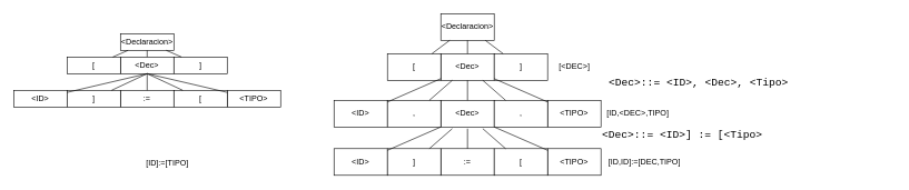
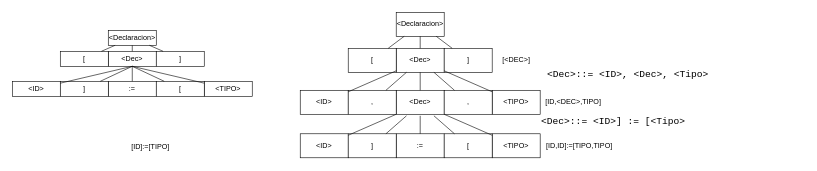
  <mxCell id="0" />
  <mxCell id="1" parent="0" />
  <mxCell id="2" value="&amp;lt;Declaracion&amp;gt;&lt;br&gt;" style="rounded=0;whiteSpace=wrap;html=1;" vertex="1" parent="1"><mxGeometry x="180" y="50" width="80" height="25" as="geometry" /></mxCell>
  <mxCell id="3" value="&amp;lt;Dec&amp;gt;" style="rounded=0;whiteSpace=wrap;html=1;" vertex="1" parent="1"><mxGeometry x="180" y="85" width="80" height="25" as="geometry" /></mxCell>
  <mxCell id="4" value="[" style="rounded=0;whiteSpace=wrap;html=1;" vertex="1" parent="1"><mxGeometry x="100" y="85" width="80" height="25" as="geometry" /></mxCell>
  <mxCell id="5" value="]" style="rounded=0;whiteSpace=wrap;html=1;" vertex="1" parent="1"><mxGeometry x="260" y="85" width="80" height="25" as="geometry" /></mxCell>
  <mxCell id="6" value=":=" style="rounded=0;whiteSpace=wrap;html=1;" vertex="1" parent="1"><mxGeometry x="180" y="135" width="80" height="25" as="geometry" /></mxCell>
  <mxCell id="7" value="&amp;lt;ID&amp;gt;" style="rounded=0;whiteSpace=wrap;html=1;" vertex="1" parent="1"><mxGeometry y="135" width="80" height="25" as="geometry" x="20" /></mxCell>
  <mxCell id="8" value="&amp;lt;TIPO&amp;gt;" style="rounded=0;whiteSpace=wrap;html=1;" vertex="1" parent="1"><mxGeometry x="340" y="135" width="80" height="25" as="geometry" /></mxCell>
  <mxCell id="9" value="]" style="rounded=0;whiteSpace=wrap;html=1;" vertex="1" parent="1"><mxGeometry x="100" y="135" width="80" height="25" as="geometry" /></mxCell>
  <mxCell id="10" value="[" style="rounded=0;whiteSpace=wrap;html=1;" vertex="1" parent="1"><mxGeometry x="260" y="135" width="80" height="25" as="geometry" /></mxCell>
  <mxCell id="11" value="" style="endArrow=none;html=1;" edge="1" parent="1" source="4" target="2"><mxGeometry width="50" height="50" relative="1" as="geometry"><mxPoint x="50" y="105" as="sourcePoint" /><mxPoint x="100" y="55" as="targetPoint" /></mxGeometry></mxCell>
  <mxCell id="12" value="" style="endArrow=none;html=1;" edge="1" parent="1" source="3" target="2"><mxGeometry width="50" height="50" relative="1" as="geometry"><mxPoint x="50" y="105" as="sourcePoint" /><mxPoint x="100" y="55" as="targetPoint" /></mxGeometry></mxCell>
  <mxCell id="13" value="" style="endArrow=none;html=1;" edge="1" parent="1" source="5" target="2"><mxGeometry width="50" height="50" relative="1" as="geometry"><mxPoint x="50" y="105" as="sourcePoint" /><mxPoint x="100" y="55" as="targetPoint" /></mxGeometry></mxCell>
  <mxCell id="14" value="" style="endArrow=none;html=1;entryX=0.5;entryY=1;entryDx=0;entryDy=0;" edge="1" parent="1" source="7" target="3"><mxGeometry width="50" height="50" relative="1" as="geometry"><mxPoint x="278" y="85" as="sourcePoint" /><mxPoint x="262" y="75" as="targetPoint" /></mxGeometry></mxCell>
  <mxCell id="15" value="" style="endArrow=none;html=1;entryX=0.5;entryY=1;entryDx=0;entryDy=0;" edge="1" parent="1" source="9" target="3"><mxGeometry width="50" height="50" relative="1" as="geometry"><mxPoint x="278" y="85" as="sourcePoint" /><mxPoint x="262" y="75" as="targetPoint" /></mxGeometry></mxCell>
  <mxCell id="16" value="" style="endArrow=none;html=1;" edge="1" parent="1" source="6" target="3"><mxGeometry width="50" height="50" relative="1" as="geometry"><mxPoint x="278" y="85" as="sourcePoint" /><mxPoint x="262" y="75" as="targetPoint" /></mxGeometry></mxCell>
  <mxCell id="17" value="" style="endArrow=none;html=1;entryX=0.5;entryY=1;entryDx=0;entryDy=0;" edge="1" parent="1" source="10" target="3"><mxGeometry width="50" height="50" relative="1" as="geometry"><mxPoint x="278" y="85" as="sourcePoint" /><mxPoint x="262" y="75" as="targetPoint" /></mxGeometry></mxCell>
  <mxCell id="18" value="" style="endArrow=none;html=1;entryX=0.5;entryY=1;entryDx=0;entryDy=0;" edge="1" parent="1" source="8" target="3"><mxGeometry width="50" height="50" relative="1" as="geometry"><mxPoint x="278" y="85" as="sourcePoint" /><mxPoint x="262" y="75" as="targetPoint" /></mxGeometry></mxCell>
  <mxCell id="19" value="[ID]:=[TIPO]" style="text;html=1;align=center;verticalAlign=middle;resizable=0;points=[];autosize=1;" vertex="1" parent="1"><mxGeometry x="210" y="235" width="80" height="20" as="geometry" /></mxCell>
  <mxCell id="20" value="&amp;lt;Declaracion&amp;gt;&lt;br&gt;" style="rounded=0;whiteSpace=wrap;html=1;" vertex="1" parent="1"><mxGeometry x="660" y="20" width="80" height="40" as="geometry" /></mxCell>
  <mxCell id="21" value="&amp;lt;Dec&amp;gt;" style="rounded=0;whiteSpace=wrap;html=1;" vertex="1" parent="1"><mxGeometry x="660" y="80" width="80" height="40" as="geometry" /></mxCell>
  <mxCell id="22" value="[" style="rounded=0;whiteSpace=wrap;html=1;" vertex="1" parent="1"><mxGeometry x="580" y="80" width="80" height="40" as="geometry" /></mxCell>
  <mxCell id="23" value="]" style="rounded=0;whiteSpace=wrap;html=1;" vertex="1" parent="1"><mxGeometry x="740" y="80" width="80" height="40" as="geometry" /></mxCell>
  <mxCell id="24" value="&amp;lt;Dec&amp;gt;" style="rounded=0;whiteSpace=wrap;html=1;" vertex="1" parent="1"><mxGeometry x="660" y="150" width="80" height="40" as="geometry" /></mxCell>
  <mxCell id="25" value="&amp;lt;ID&amp;gt;" style="rounded=0;whiteSpace=wrap;html=1;" vertex="1" parent="1"><mxGeometry x="500" y="150" width="80" height="40" as="geometry" /></mxCell>
  <mxCell id="26" value="&amp;lt;TIPO&amp;gt;" style="rounded=0;whiteSpace=wrap;html=1;" vertex="1" parent="1"><mxGeometry x="820" y="150" width="80" height="40" as="geometry" /></mxCell>
  <mxCell id="27" value="," style="rounded=0;whiteSpace=wrap;html=1;" vertex="1" parent="1"><mxGeometry x="580" y="150" width="80" height="40" as="geometry" /></mxCell>
  <mxCell id="28" value="," style="rounded=0;whiteSpace=wrap;html=1;" vertex="1" parent="1"><mxGeometry x="740" y="150" width="80" height="40" as="geometry" /></mxCell>
  <mxCell id="29" value="" style="endArrow=none;html=1;" edge="1" source="22" target="20" parent="1"><mxGeometry width="50" height="50" relative="1" as="geometry"><mxPoint x="530" y="100" as="sourcePoint" /><mxPoint x="580" y="50" as="targetPoint" /></mxGeometry></mxCell>
  <mxCell id="30" value="" style="endArrow=none;html=1;" edge="1" source="21" target="20" parent="1"><mxGeometry width="50" height="50" relative="1" as="geometry"><mxPoint x="530" y="100" as="sourcePoint" /><mxPoint x="580" y="50" as="targetPoint" /></mxGeometry></mxCell>
  <mxCell id="31" value="" style="endArrow=none;html=1;" edge="1" source="23" target="20" parent="1"><mxGeometry width="50" height="50" relative="1" as="geometry"><mxPoint x="530" y="100" as="sourcePoint" /><mxPoint x="580" y="50" as="targetPoint" /></mxGeometry></mxCell>
  <mxCell id="32" value="" style="endArrow=none;html=1;" edge="1" source="25" target="21" parent="1"><mxGeometry width="50" height="50" relative="1" as="geometry"><mxPoint x="758" y="80" as="sourcePoint" /><mxPoint x="742" y="70" as="targetPoint" /></mxGeometry></mxCell>
  <mxCell id="33" value="" style="endArrow=none;html=1;" edge="1" source="27" target="21" parent="1"><mxGeometry width="50" height="50" relative="1" as="geometry"><mxPoint x="758" y="80" as="sourcePoint" /><mxPoint x="742" y="70" as="targetPoint" /></mxGeometry></mxCell>
  <mxCell id="34" value="" style="endArrow=none;html=1;" edge="1" source="24" target="21" parent="1"><mxGeometry width="50" height="50" relative="1" as="geometry"><mxPoint x="758" y="80" as="sourcePoint" /><mxPoint x="742" y="70" as="targetPoint" /></mxGeometry></mxCell>
  <mxCell id="35" value="" style="endArrow=none;html=1;" edge="1" source="28" target="21" parent="1"><mxGeometry width="50" height="50" relative="1" as="geometry"><mxPoint x="758" y="80" as="sourcePoint" /><mxPoint x="742" y="70" as="targetPoint" /></mxGeometry></mxCell>
  <mxCell id="36" value="" style="endArrow=none;html=1;" edge="1" source="26" target="21" parent="1"><mxGeometry width="50" height="50" relative="1" as="geometry"><mxPoint x="758" y="80" as="sourcePoint" /><mxPoint x="742" y="70" as="targetPoint" /></mxGeometry></mxCell>
  <mxCell id="37" value="&lt;p style=&quot;margin-bottom: 0cm ; line-height: 100%&quot;&gt;&lt;br&gt;&lt;font face=&quot;Courier New, monospace&quot;&gt;&lt;font size=&quot;3&quot; style=&quot;font-size: 12pt&quot;&gt;&lt;span lang=&quot;es-ES&quot;&gt;&amp;lt;Dec&amp;gt;::= &amp;lt;ID&amp;gt;] := [&amp;lt;Tipo&amp;gt;&lt;/span&gt;&lt;/font&gt;&lt;/font&gt;&lt;/p&gt;" style="text;whiteSpace=wrap;html=1;" vertex="1" parent="1"><mxGeometry x="900" y="165" width="280" height="70" as="geometry" /></mxCell>
  <mxCell id="38" value=":=" style="rounded=0;whiteSpace=wrap;html=1;" vertex="1" parent="1"><mxGeometry x="660" y="222.5" width="80" height="40" as="geometry" /></mxCell>
  <mxCell id="39" value="&amp;lt;ID&amp;gt;" style="rounded=0;whiteSpace=wrap;html=1;" vertex="1" parent="1"><mxGeometry x="500" y="222.5" width="80" height="40" as="geometry" /></mxCell>
  <mxCell id="40" value="&amp;lt;TIPO&amp;gt;" style="rounded=0;whiteSpace=wrap;html=1;" vertex="1" parent="1"><mxGeometry x="820" y="222.5" width="80" height="40" as="geometry" /></mxCell>
  <mxCell id="41" value="]" style="rounded=0;whiteSpace=wrap;html=1;" vertex="1" parent="1"><mxGeometry x="580" y="222.5" width="80" height="40" as="geometry" /></mxCell>
  <mxCell id="42" value="[" style="rounded=0;whiteSpace=wrap;html=1;" vertex="1" parent="1"><mxGeometry x="740" y="222.5" width="80" height="40" as="geometry" /></mxCell>
  <mxCell id="43" value="" style="endArrow=none;html=1;" edge="1" parent="1" source="39"><mxGeometry width="50" height="50" relative="1" as="geometry"><mxPoint x="758" y="152.5" as="sourcePoint" /><mxPoint x="660" y="190" as="targetPoint" /></mxGeometry></mxCell>
  <mxCell id="44" value="" style="endArrow=none;html=1;" edge="1" parent="1" source="41"><mxGeometry width="50" height="50" relative="1" as="geometry"><mxPoint x="758" y="152.5" as="sourcePoint" /><mxPoint x="677.143" y="192.5" as="targetPoint" /></mxGeometry></mxCell>
  <mxCell id="45" value="" style="endArrow=none;html=1;" edge="1" parent="1" source="38"><mxGeometry width="50" height="50" relative="1" as="geometry"><mxPoint x="758" y="152.5" as="sourcePoint" /><mxPoint x="700" y="192.5" as="targetPoint" /></mxGeometry></mxCell>
  <mxCell id="46" value="" style="endArrow=none;html=1;" edge="1" parent="1" source="42"><mxGeometry width="50" height="50" relative="1" as="geometry"><mxPoint x="758" y="152.5" as="sourcePoint" /><mxPoint x="722.857" y="192.5" as="targetPoint" /></mxGeometry></mxCell>
  <mxCell id="47" value="" style="endArrow=none;html=1;" edge="1" parent="1" source="40"><mxGeometry width="50" height="50" relative="1" as="geometry"><mxPoint x="758" y="152.5" as="sourcePoint" /><mxPoint x="740" y="190" as="targetPoint" /></mxGeometry></mxCell>
- <mxCell id="48" value="[ID,ID]:=[DEC,TIPO]" style="text;html=1;align=center;verticalAlign=middle;resizable=0;points=[];autosize=1;" vertex="1" parent="1"><mxGeometry x="900" y="232.5" width="130" height="20" as="geometry" /></mxCell>
+ <mxCell id="48" value="[ID,ID]:=[TIPO,TIPO]" style="text;html=1;align=center;verticalAlign=middle;resizable=0;points=[];autosize=1;" vertex="1" parent="1"><mxGeometry x="900" y="232.5" width="130" height="20" as="geometry" /></mxCell>
  <mxCell id="49" value="&lt;p style=&quot;margin-bottom: 0cm ; line-height: 100%&quot;&gt;&lt;font face=&quot;Courier New, monospace&quot;&gt;&lt;font size=&quot;3&quot; style=&quot;font-size: 12pt&quot;&gt;&lt;span lang=&quot;es-ES&quot;&gt;&amp;lt;Dec&amp;gt;::= &amp;lt;ID&amp;gt;, &amp;lt;Dec&amp;gt;, &amp;lt;Tipo&amp;gt;&lt;/span&gt;&lt;/font&gt;&lt;/font&gt;&lt;/p&gt;" style="text;whiteSpace=wrap;html=1;" vertex="1" parent="1"><mxGeometry x="910" y="100" width="430" height="50" as="geometry" /></mxCell>
  <mxCell id="50" value="[&amp;lt;DEC&amp;gt;]" style="text;html=1;align=center;verticalAlign=middle;resizable=0;points=[];autosize=1;" vertex="1" parent="1"><mxGeometry x="830" y="90" width="60" height="20" as="geometry" /></mxCell>
  <mxCell id="51" value="[ID,&amp;lt;DEC&amp;gt;,TIPO]" style="text;html=1;align=center;verticalAlign=middle;resizable=0;points=[];autosize=1;" vertex="1" parent="1"><mxGeometry x="900" y="160" width="110" height="20" as="geometry" /></mxCell>
